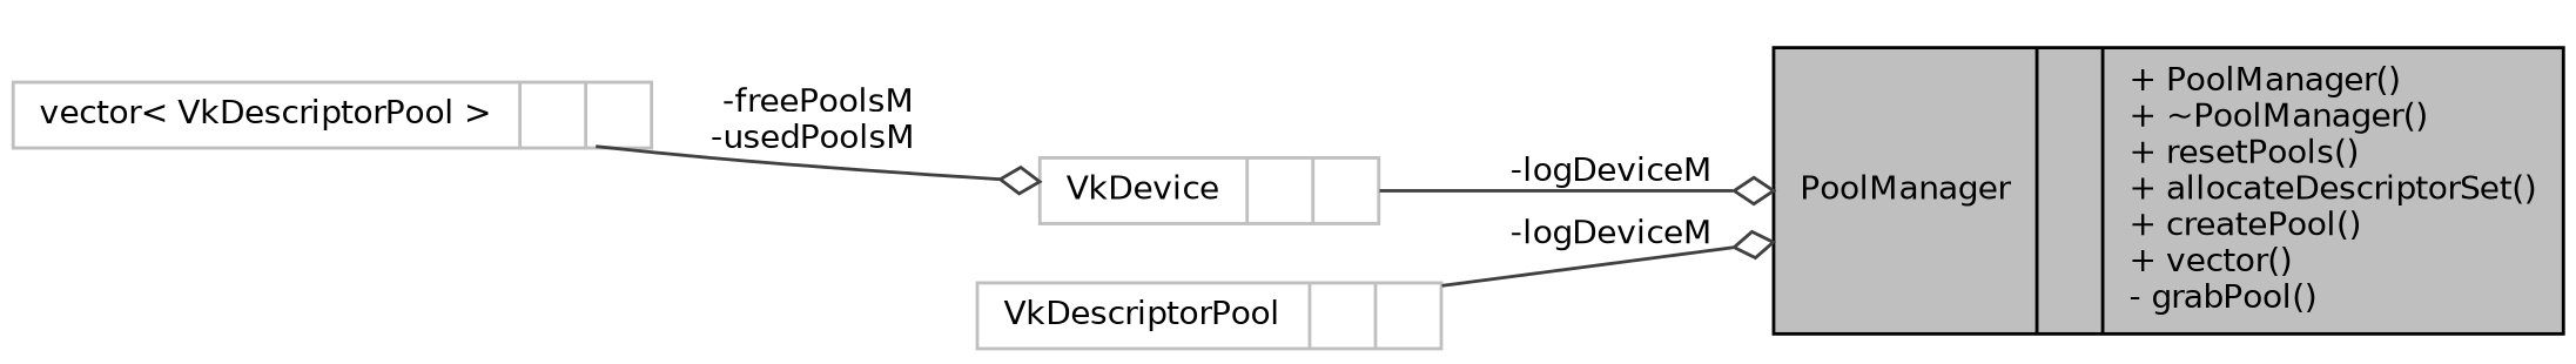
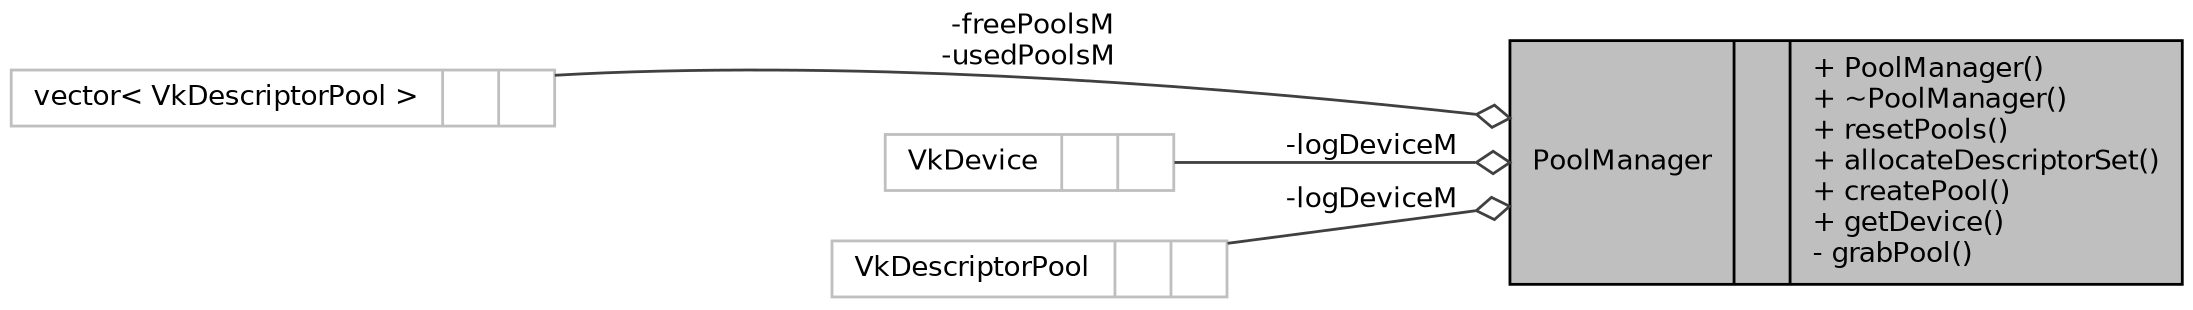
  digraph {
    rankdir=LR
    node [color=grey75 fillcolor=white fontname=Helvetica fontsize=10 shape=record style=filled]
    edge [arrowhead=odiamond color=grey25 fontname=Helvetica fontsize=10 labelfontname=Helvetica labelfontsize=10 style=solid]
-   n1 [color=black fillcolor=grey75 fontcolor=black height=0.2 label="{PoolManager\n||+ PoolManager()\l+ ~PoolManager()\l+ resetPools()\l+ allocateDescriptorSet()\l+ createPool()\l+ vector()\l- grabPool()\l}" width=0.4]
+   n1 [color=black fillcolor=grey75 fontcolor=black height=0.2 label="{PoolManager\n||+ PoolManager()\l+ ~PoolManager()\l+ resetPools()\l+ allocateDescriptorSet()\l+ createPool()\l+ getDevice()\l- grabPool()\l}" width=0.4]
    n2 [height=0.2 label="{vector\< VkDescriptorPool \>\n||}" width=0.4]
    n3 [height=0.2 label="{VkDescriptorPool\n||}" width=0.4]
    n4 [height=0.2 label="{VkDevice\n||}" width=0.4]
-   n2 -> n4 [label=" -freePoolsM\n-usedPoolsM"]
+   n2 -> n1 [label=" -freePoolsM\n-usedPoolsM"]
    n3 -> n1 [label=" -logDeviceM"]
    n4 -> n1 [label=" -logDeviceM"]
  }
